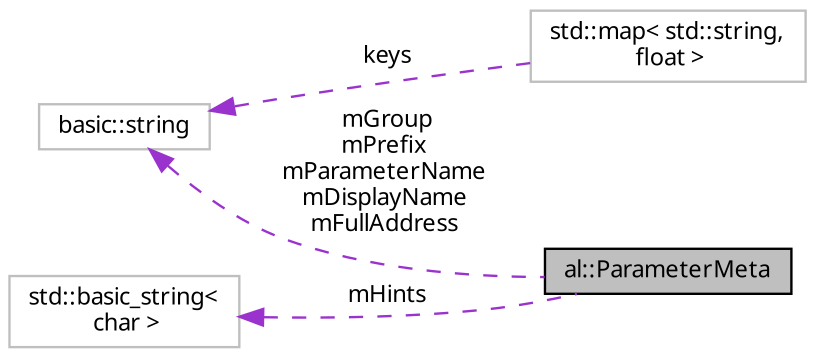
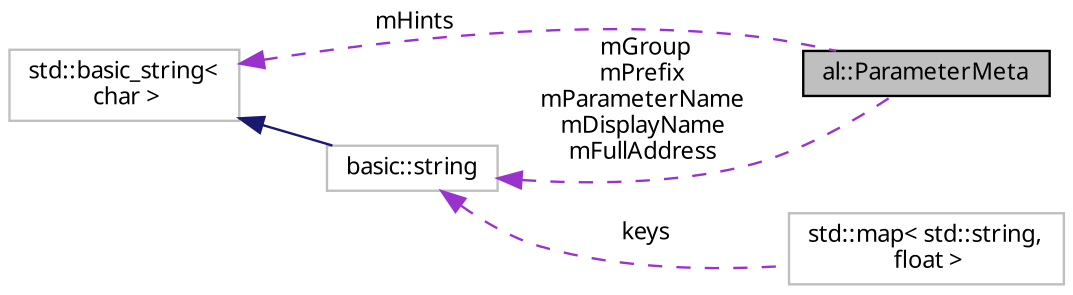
  digraph {
    rankdir=LR
    node [color=grey75 fontname="FreeSans.ttf" fontsize=10 shape=record]
    edge [color=darkorchid3 dir=back fontname="FreeSans.ttf" fontsize=10 labelfontname="FreeSans.ttf" labelfontsize=10 style=dashed]
    n1 [color=black fillcolor=grey75 fontcolor=black height=0.2 label="al::ParameterMeta" style=filled width=0.4]
    n2 [height=0.2 label="std::map\< std::string,\l float \>" width=0.4]
    n3 [height=0.2 label="basic::string" width=0.4]
    n4 [height=0.2 label="std::basic_string\<\l char \>" width=0.4]
    n3 -> n1 [label=" mGroup\nmPrefix\nmParameterName\nmDisplayName\nmFullAddress"]
    n3 -> n2 [label=" keys"]
    n4 -> n1 [label=" mHints"]
+   n4 -> n3 [color=midnightblue style=solid]
  }
